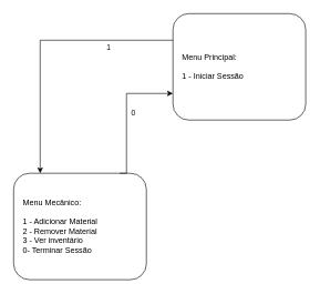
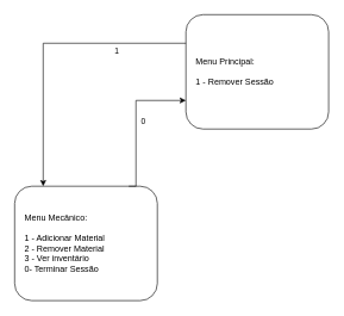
  <mxCell id="0" />
  <mxCell id="1" parent="0" />
- <mxCell id="2" value="Menu Principal:&lt;br&gt;&lt;br&gt;&lt;div&gt;1 - Iniciar Sessão&lt;/div&gt;" style="rounded=1;whiteSpace=wrap;html=1;align=left;spacingLeft=12;" parent="1" vertex="1"><mxGeometry x="260" y="20" width="200" height="160" as="geometry" /></mxCell>
+ <mxCell id="2" value="Menu Principal:&lt;br&gt;&lt;br&gt;&lt;div&gt;1 - Remover Sessão&lt;/div&gt;" style="rounded=1;whiteSpace=wrap;html=1;align=left;spacingLeft=12;" parent="1" vertex="1"><mxGeometry x="260" y="20" width="200" height="160" as="geometry" /></mxCell>
  <mxCell id="3" value="Menu Mecânico:&lt;br&gt;&lt;br&gt;&lt;div&gt;1 - Adicionar Material&lt;br&gt;&lt;/div&gt;&lt;div&gt;2 - Remover Material&lt;br&gt;3 - Ver inventário&lt;br&gt;&lt;/div&gt;0- Terminar Sessão" style="rounded=1;whiteSpace=wrap;html=1;align=left;spacingLeft=12;" parent="1" vertex="1"><mxGeometry x="20" y="260" width="200" height="160" as="geometry" /></mxCell>
  <mxCell id="4" value="" style="edgeStyle=orthogonalEdgeStyle;rounded=0;orthogonalLoop=1;jettySize=auto;html=1;" parent="1" source="2" target="3" edge="1"><mxGeometry relative="1" as="geometry"><mxPoint x="80" y="0" as="sourcePoint" /><Array as="points"><mxPoint x="60" y="60" /></Array><mxPoint x="120" y="140" as="targetPoint" /></mxGeometry></mxCell>
  <mxCell id="5" value="1" style="edgeLabel;html=1;align=center;verticalAlign=middle;resizable=0;points=[];" parent="4" vertex="1" connectable="0"><mxGeometry x="-0.612" y="-1" relative="1" as="geometry"><mxPoint x="-20" y="11" as="offset" /></mxGeometry></mxCell>
  <mxCell id="6" value="0" style="edgeStyle=orthogonalEdgeStyle;rounded=0;orthogonalLoop=1;jettySize=auto;html=1;" parent="1" edge="1"><mxGeometry y="-10" relative="1" as="geometry"><mxPoint x="180" y="260" as="sourcePoint" /><Array as="points"><mxPoint x="190" y="260" /><mxPoint x="190" y="140" /></Array><mxPoint x="260" y="140" as="targetPoint" /><mxPoint as="offset" /></mxGeometry></mxCell>
